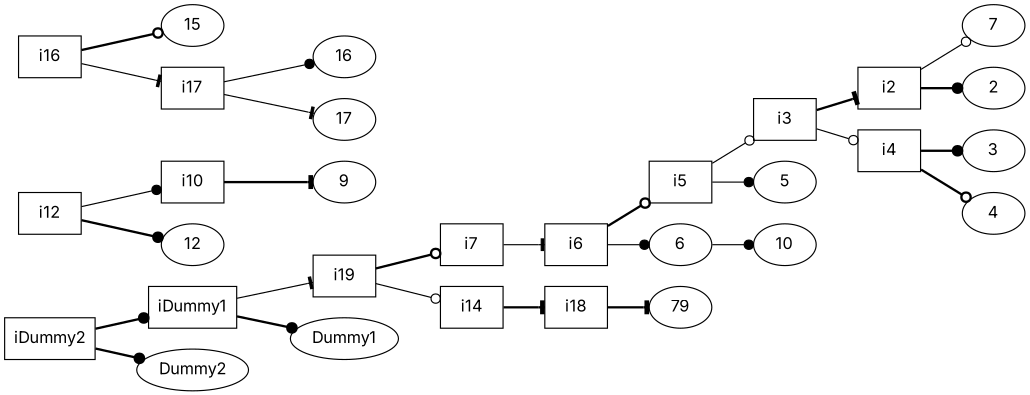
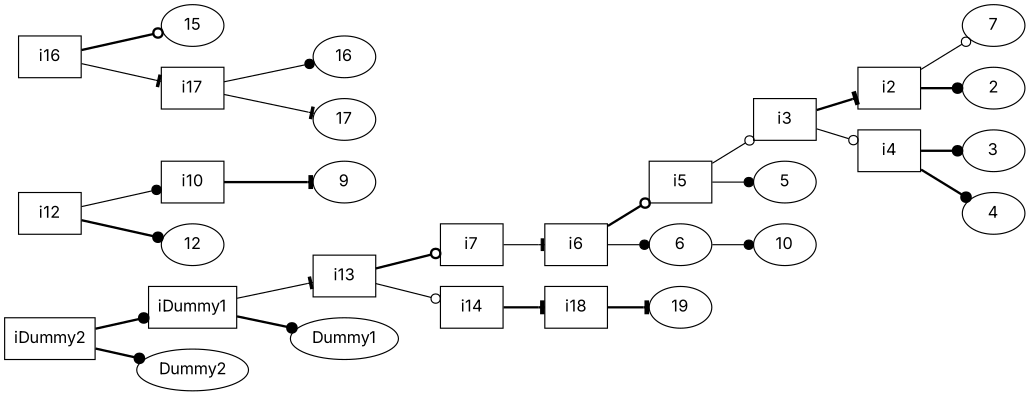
  digraph {
    fontname=Inter
    rankdir=LR
    node [fontname=Inter]
    edge [arrowhead=dot fontname=Inter style=bold]
    iDummy2 [shape=box]
    iDummy1 [shape=box]
    Dummy2
-   i13 [shape=box label=i19]
+   i13 [shape=box]
    Dummy1
    i7 [shape=box]
    i14 [shape=box]
    i6 [shape=box]
    i18 [shape=box]
    i5 [shape=box]
    6
    i12 [shape=box]
    i10 [shape=box]
    12
-   19 [label=79]
+   19
    i3 [shape=box]
    5
    10
    9
    i16 [shape=box]
    15
    i17 [shape=box]
    i2 [shape=box]
    i4 [shape=box]
    16
    17
    n27 [label=7]
    2
    3
    4
    iDummy2 -> iDummy1
    iDummy2 -> Dummy2
    iDummy1 -> i13 [arrowhead=tee style=solid]
    iDummy1 -> Dummy1
    i13 -> i7 [arrowhead=odot]
    i13 -> i14 [arrowhead=odot style=solid]
    i7 -> i6 [arrowhead=tee style=solid]
    i14 -> i18 [arrowhead=tee]
    i6 -> i5 [arrowhead=odot]
    i6 -> 6 [style=solid]
    i18 -> 19 [arrowhead=tee]
    i5 -> i3 [arrowhead=odot style=solid]
    i5 -> 5 [style=solid]
    6 -> 10 [style=solid]
    i12 -> i10 [style=solid]
    i12 -> 12
    i10 -> 9 [arrowhead=tee]
    i3 -> i2 [arrowhead=tee]
    i3 -> i4 [arrowhead=odot style=solid]
    i16 -> 15 [arrowhead=odot]
    i16 -> i17 [arrowhead=tee style=solid]
    i17 -> 16 [style=solid]
    i17 -> 17 [arrowhead=tee style=solid]
    i2 -> n27 [arrowhead=odot style=solid]
    i2 -> 2
    i4 -> 3
-   i4 -> 4 [arrowhead=odot]
+   i4 -> 4
  }
